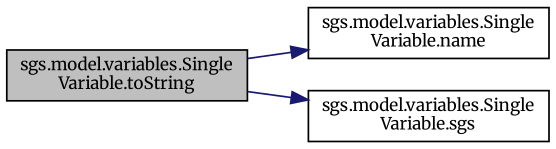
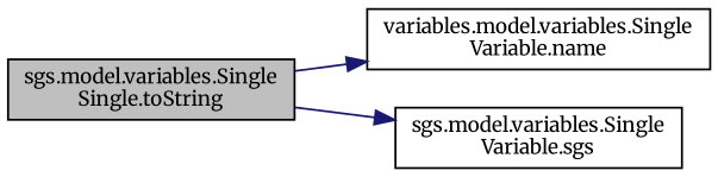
  digraph {
    fontname=Merriweather
    rankdir=LR
    node [color=black fillcolor=white fontname=Merriweather fontsize=10 shape=record style=filled]
    edge [color=midnightblue fontname=Merriweather fontsize=10 labelfontname=Helvetica labelfontsize=10 style=solid]
-   n1 [fillcolor=grey75 fontcolor=black height=0.2 label="sgs.model.variables.Single\lVariable.toString" width=0.4]
-   n2 [height=0.2 label="sgs.model.variables.Single\lVariable.name" width=0.4]
+   n1 [fillcolor=grey75 fontcolor=black height=0.2 label="sgs.model.variables.Single\lSingle.toString" width=0.4]
+   n2 [height=0.2 label="variables.model.variables.Single\lVariable.name" width=0.4]
    n3 [height=0.2 label="sgs.model.variables.Single\lVariable.sgs" width=0.4]
    n1 -> n2
    n1 -> n3
  }
